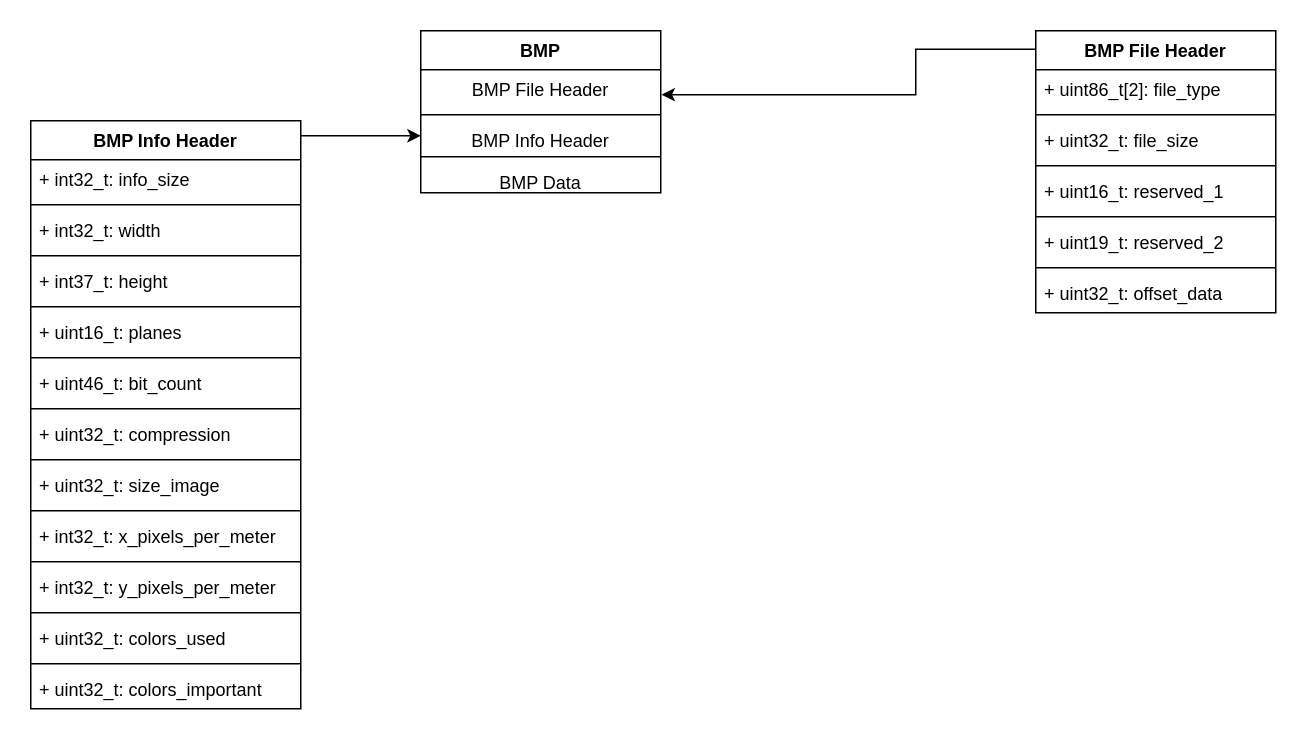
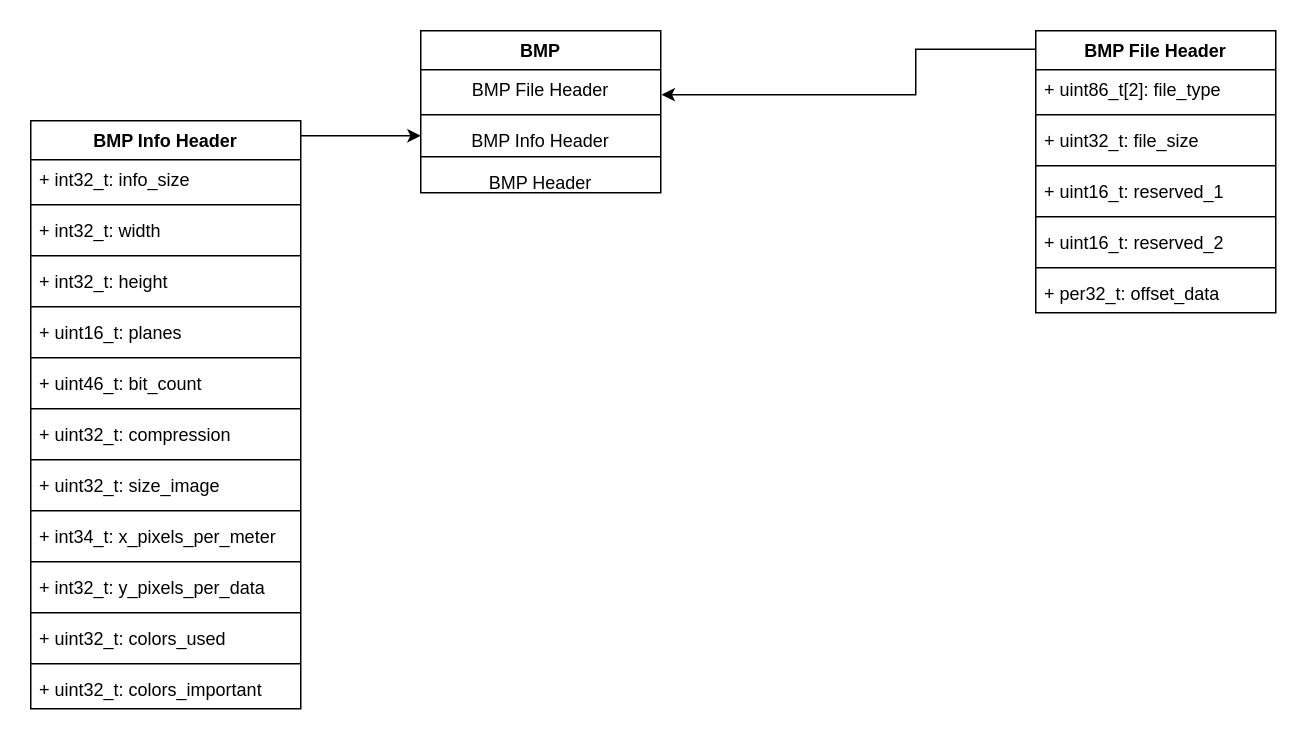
  <mxCell id="0" />
  <mxCell id="1" parent="0" />
  <mxCell id="2" value="BMP" style="swimlane;fontStyle=1;align=center;verticalAlign=top;childLayout=stackLayout;horizontal=1;startSize=26;horizontalStack=0;resizeParent=1;resizeParentMax=0;resizeLast=0;collapsible=1;marginBottom=0;flipV=0;" vertex="1" parent="1"><mxGeometry x="280" y="20" width="160" height="108" as="geometry"><mxRectangle x="1200" y="680" width="90" height="26" as="alternateBounds" /></mxGeometry></mxCell>
  <mxCell id="3" value="BMP File Header" style="text;strokeColor=none;fillColor=none;align=center;verticalAlign=top;spacingLeft=4;spacingRight=4;overflow=hidden;rotatable=0;points=[[0,0.5],[1,0.5]];portConstraint=eastwest;" vertex="1" parent="2"><mxGeometry y="26" width="160" height="26" as="geometry" /></mxCell>
  <mxCell id="4" value="" style="line;strokeWidth=1;fillColor=none;align=left;verticalAlign=middle;spacingTop=-1;spacingLeft=3;spacingRight=3;rotatable=0;labelPosition=right;points=[];portConstraint=eastwest;" vertex="1" parent="2"><mxGeometry y="52" width="160" height="8" as="geometry" /></mxCell>
  <mxCell id="5" value="BMP Info Header" style="text;strokeColor=none;fillColor=none;align=center;verticalAlign=top;spacingLeft=4;spacingRight=4;overflow=hidden;rotatable=0;points=[[0,0.5],[1,0.5]];portConstraint=eastwest;labelBorderColor=none;" vertex="1" parent="2"><mxGeometry y="60" width="160" height="20" as="geometry" /></mxCell>
  <mxCell id="6" value="" style="line;strokeWidth=1;fillColor=none;align=left;verticalAlign=middle;spacingTop=-1;spacingLeft=3;spacingRight=3;rotatable=0;labelPosition=right;points=[];portConstraint=eastwest;" vertex="1" parent="2"><mxGeometry y="80" width="160" height="8" as="geometry" /></mxCell>
- <mxCell id="7" value="BMP Data" style="text;strokeColor=none;fillColor=none;align=center;verticalAlign=top;spacingLeft=4;spacingRight=4;overflow=hidden;rotatable=0;points=[[0,0.5],[1,0.5]];portConstraint=eastwest;" vertex="1" parent="2"><mxGeometry y="88" width="160" height="20" as="geometry" /></mxCell>
+ <mxCell id="7" value="BMP Header" style="text;strokeColor=none;fillColor=none;align=center;verticalAlign=top;spacingLeft=4;spacingRight=4;overflow=hidden;rotatable=0;points=[[0,0.5],[1,0.5]];portConstraint=eastwest;" vertex="1" parent="2"><mxGeometry y="88" width="160" height="20" as="geometry" /></mxCell>
  <mxCell id="8" value="" style="edgeStyle=orthogonalEdgeStyle;rounded=0;orthogonalLoop=1;jettySize=auto;html=1;entryX=1.003;entryY=0.638;entryDx=0;entryDy=0;entryPerimeter=0;exitX=0;exitY=0.066;exitDx=0;exitDy=0;exitPerimeter=0;" edge="1" parent="1" source="9" target="3"><mxGeometry relative="1" as="geometry"><Array as="points"><mxPoint x="610" y="32" /><mxPoint x="610" y="63" /></Array></mxGeometry></mxCell>
  <mxCell id="9" value="BMP File Header" style="swimlane;fontStyle=1;align=center;verticalAlign=top;childLayout=stackLayout;horizontal=1;startSize=26;horizontalStack=0;resizeParent=1;resizeParentMax=0;resizeLast=0;collapsible=1;marginBottom=0;strokeColor=#000000;" vertex="1" parent="1"><mxGeometry x="690" y="20" width="160" height="188" as="geometry" /></mxCell>
  <mxCell id="10" value="+ uint86_t[2]: file_type" style="text;strokeColor=none;fillColor=none;align=left;verticalAlign=top;spacingLeft=4;spacingRight=4;overflow=hidden;rotatable=0;points=[[0,0.5],[1,0.5]];portConstraint=eastwest;" vertex="1" parent="9"><mxGeometry y="26" width="160" height="26" as="geometry" /></mxCell>
  <mxCell id="11" value="" style="line;strokeWidth=1;fillColor=none;align=left;verticalAlign=middle;spacingTop=-1;spacingLeft=3;spacingRight=3;rotatable=0;labelPosition=right;points=[];portConstraint=eastwest;" vertex="1" parent="9"><mxGeometry y="52" width="160" height="8" as="geometry" /></mxCell>
  <mxCell id="12" value="+ uint32_t: file_size" style="text;strokeColor=none;fillColor=none;align=left;verticalAlign=top;spacingLeft=4;spacingRight=4;overflow=hidden;rotatable=0;points=[[0,0.5],[1,0.5]];portConstraint=eastwest;" vertex="1" parent="9"><mxGeometry y="60" width="160" height="26" as="geometry" /></mxCell>
  <mxCell id="13" value="" style="line;strokeWidth=1;fillColor=none;align=left;verticalAlign=middle;spacingTop=-1;spacingLeft=3;spacingRight=3;rotatable=0;labelPosition=right;points=[];portConstraint=eastwest;" vertex="1" parent="9"><mxGeometry y="86" width="160" height="8" as="geometry" /></mxCell>
  <mxCell id="14" value="+ uint16_t: reserved_1" style="text;strokeColor=none;fillColor=none;align=left;verticalAlign=top;spacingLeft=4;spacingRight=4;overflow=hidden;rotatable=0;points=[[0,0.5],[1,0.5]];portConstraint=eastwest;" vertex="1" parent="9"><mxGeometry y="94" width="160" height="26" as="geometry" /></mxCell>
  <mxCell id="15" value="" style="line;strokeWidth=1;fillColor=none;align=left;verticalAlign=middle;spacingTop=-1;spacingLeft=3;spacingRight=3;rotatable=0;labelPosition=right;points=[];portConstraint=eastwest;" vertex="1" parent="9"><mxGeometry y="120" width="160" height="8" as="geometry" /></mxCell>
- <mxCell id="16" value="+ uint19_t: reserved_2" style="text;strokeColor=none;fillColor=none;align=left;verticalAlign=top;spacingLeft=4;spacingRight=4;overflow=hidden;rotatable=0;points=[[0,0.5],[1,0.5]];portConstraint=eastwest;" vertex="1" parent="9"><mxGeometry y="128" width="160" height="26" as="geometry" /></mxCell>
+ <mxCell id="16" value="+ uint16_t: reserved_2" style="text;strokeColor=none;fillColor=none;align=left;verticalAlign=top;spacingLeft=4;spacingRight=4;overflow=hidden;rotatable=0;points=[[0,0.5],[1,0.5]];portConstraint=eastwest;" vertex="1" parent="9"><mxGeometry y="128" width="160" height="26" as="geometry" /></mxCell>
  <mxCell id="17" value="" style="line;strokeWidth=1;fillColor=none;align=left;verticalAlign=middle;spacingTop=-1;spacingLeft=3;spacingRight=3;rotatable=0;labelPosition=right;points=[];portConstraint=eastwest;" vertex="1" parent="9"><mxGeometry y="154" width="160" height="8" as="geometry" /></mxCell>
- <mxCell id="18" value="+ uint32_t: offset_data" style="text;strokeColor=none;fillColor=none;align=left;verticalAlign=top;spacingLeft=4;spacingRight=4;overflow=hidden;rotatable=0;points=[[0,0.5],[1,0.5]];portConstraint=eastwest;" vertex="1" parent="9"><mxGeometry y="162" width="160" height="26" as="geometry" /></mxCell>
+ <mxCell id="18" value="+ per32_t: offset_data" style="text;strokeColor=none;fillColor=none;align=left;verticalAlign=top;spacingLeft=4;spacingRight=4;overflow=hidden;rotatable=0;points=[[0,0.5],[1,0.5]];portConstraint=eastwest;" vertex="1" parent="9"><mxGeometry y="162" width="160" height="26" as="geometry" /></mxCell>
  <mxCell id="19" value="BMP Info Header" style="swimlane;fontStyle=1;align=center;verticalAlign=top;childLayout=stackLayout;horizontal=1;startSize=26;horizontalStack=0;resizeParent=1;resizeParentMax=0;resizeLast=0;collapsible=1;marginBottom=0;strokeColor=#000000;" vertex="1" parent="1"><mxGeometry x="20" y="80" width="180" height="392" as="geometry" /></mxCell>
  <mxCell id="20" value="+ int32_t: info_size" style="text;strokeColor=none;fillColor=none;align=left;verticalAlign=top;spacingLeft=4;spacingRight=4;overflow=hidden;rotatable=0;points=[[0,0.5],[1,0.5]];portConstraint=eastwest;" vertex="1" parent="19"><mxGeometry y="26" width="180" height="26" as="geometry" /></mxCell>
  <mxCell id="21" value="" style="line;strokeWidth=1;fillColor=none;align=left;verticalAlign=middle;spacingTop=-1;spacingLeft=3;spacingRight=3;rotatable=0;labelPosition=right;points=[];portConstraint=eastwest;" vertex="1" parent="19"><mxGeometry y="52" width="180" height="8" as="geometry" /></mxCell>
  <mxCell id="22" value="+ int32_t: width" style="text;strokeColor=none;fillColor=none;align=left;verticalAlign=top;spacingLeft=4;spacingRight=4;overflow=hidden;rotatable=0;points=[[0,0.5],[1,0.5]];portConstraint=eastwest;" vertex="1" parent="19"><mxGeometry y="60" width="180" height="26" as="geometry" /></mxCell>
  <mxCell id="23" value="" style="line;strokeWidth=1;fillColor=none;align=left;verticalAlign=middle;spacingTop=-1;spacingLeft=3;spacingRight=3;rotatable=0;labelPosition=right;points=[];portConstraint=eastwest;" vertex="1" parent="19"><mxGeometry y="86" width="180" height="8" as="geometry" /></mxCell>
- <mxCell id="24" value="+ int37_t: height" style="text;strokeColor=none;fillColor=none;align=left;verticalAlign=top;spacingLeft=4;spacingRight=4;overflow=hidden;rotatable=0;points=[[0,0.5],[1,0.5]];portConstraint=eastwest;" vertex="1" parent="19"><mxGeometry y="94" width="180" height="26" as="geometry" /></mxCell>
+ <mxCell id="24" value="+ int32_t: height" style="text;strokeColor=none;fillColor=none;align=left;verticalAlign=top;spacingLeft=4;spacingRight=4;overflow=hidden;rotatable=0;points=[[0,0.5],[1,0.5]];portConstraint=eastwest;" vertex="1" parent="19"><mxGeometry y="94" width="180" height="26" as="geometry" /></mxCell>
  <mxCell id="25" value="" style="line;strokeWidth=1;fillColor=none;align=left;verticalAlign=middle;spacingTop=-1;spacingLeft=3;spacingRight=3;rotatable=0;labelPosition=right;points=[];portConstraint=eastwest;" vertex="1" parent="19"><mxGeometry y="120" width="180" height="8" as="geometry" /></mxCell>
  <mxCell id="26" value="+ uint16_t: planes" style="text;strokeColor=none;fillColor=none;align=left;verticalAlign=top;spacingLeft=4;spacingRight=4;overflow=hidden;rotatable=0;points=[[0,0.5],[1,0.5]];portConstraint=eastwest;" vertex="1" parent="19"><mxGeometry y="128" width="180" height="26" as="geometry" /></mxCell>
  <mxCell id="27" value="" style="line;strokeWidth=1;fillColor=none;align=left;verticalAlign=middle;spacingTop=-1;spacingLeft=3;spacingRight=3;rotatable=0;labelPosition=right;points=[];portConstraint=eastwest;" vertex="1" parent="19"><mxGeometry y="154" width="180" height="8" as="geometry" /></mxCell>
  <mxCell id="28" value="+ uint46_t: bit_count" style="text;strokeColor=none;fillColor=none;align=left;verticalAlign=top;spacingLeft=4;spacingRight=4;overflow=hidden;rotatable=0;points=[[0,0.5],[1,0.5]];portConstraint=eastwest;" vertex="1" parent="19"><mxGeometry y="162" width="180" height="26" as="geometry" /></mxCell>
  <mxCell id="29" value="" style="line;strokeWidth=1;fillColor=none;align=left;verticalAlign=middle;spacingTop=-1;spacingLeft=3;spacingRight=3;rotatable=0;labelPosition=right;points=[];portConstraint=eastwest;" vertex="1" parent="19"><mxGeometry y="188" width="180" height="8" as="geometry" /></mxCell>
  <mxCell id="30" value="+ uint32_t: compression" style="text;strokeColor=none;fillColor=none;align=left;verticalAlign=top;spacingLeft=4;spacingRight=4;overflow=hidden;rotatable=0;points=[[0,0.5],[1,0.5]];portConstraint=eastwest;" vertex="1" parent="19"><mxGeometry y="196" width="180" height="26" as="geometry" /></mxCell>
  <mxCell id="31" value="" style="line;strokeWidth=1;fillColor=none;align=left;verticalAlign=middle;spacingTop=-1;spacingLeft=3;spacingRight=3;rotatable=0;labelPosition=right;points=[];portConstraint=eastwest;" vertex="1" parent="19"><mxGeometry y="222" width="180" height="8" as="geometry" /></mxCell>
  <mxCell id="32" value="+ uint32_t: size_image" style="text;strokeColor=none;fillColor=none;align=left;verticalAlign=top;spacingLeft=4;spacingRight=4;overflow=hidden;rotatable=0;points=[[0,0.5],[1,0.5]];portConstraint=eastwest;" vertex="1" parent="19"><mxGeometry y="230" width="180" height="26" as="geometry" /></mxCell>
  <mxCell id="33" value="" style="line;strokeWidth=1;fillColor=none;align=left;verticalAlign=middle;spacingTop=-1;spacingLeft=3;spacingRight=3;rotatable=0;labelPosition=right;points=[];portConstraint=eastwest;" vertex="1" parent="19"><mxGeometry y="256" width="180" height="8" as="geometry" /></mxCell>
- <mxCell id="34" value="+ int32_t: x_pixels_per_meter" style="text;strokeColor=none;fillColor=none;align=left;verticalAlign=top;spacingLeft=4;spacingRight=4;overflow=hidden;rotatable=0;points=[[0,0.5],[1,0.5]];portConstraint=eastwest;" vertex="1" parent="19"><mxGeometry y="264" width="180" height="26" as="geometry" /></mxCell>
+ <mxCell id="34" value="+ int34_t: x_pixels_per_meter" style="text;strokeColor=none;fillColor=none;align=left;verticalAlign=top;spacingLeft=4;spacingRight=4;overflow=hidden;rotatable=0;points=[[0,0.5],[1,0.5]];portConstraint=eastwest;" vertex="1" parent="19"><mxGeometry y="264" width="180" height="26" as="geometry" /></mxCell>
  <mxCell id="35" value="" style="line;strokeWidth=1;fillColor=none;align=left;verticalAlign=middle;spacingTop=-1;spacingLeft=3;spacingRight=3;rotatable=0;labelPosition=right;points=[];portConstraint=eastwest;" vertex="1" parent="19"><mxGeometry y="290" width="180" height="8" as="geometry" /></mxCell>
- <mxCell id="36" value="+ int32_t: y_pixels_per_meter" style="text;strokeColor=none;fillColor=none;align=left;verticalAlign=top;spacingLeft=4;spacingRight=4;overflow=hidden;rotatable=0;points=[[0,0.5],[1,0.5]];portConstraint=eastwest;" vertex="1" parent="19"><mxGeometry y="298" width="180" height="26" as="geometry" /></mxCell>
+ <mxCell id="36" value="+ int32_t: y_pixels_per_data" style="text;strokeColor=none;fillColor=none;align=left;verticalAlign=top;spacingLeft=4;spacingRight=4;overflow=hidden;rotatable=0;points=[[0,0.5],[1,0.5]];portConstraint=eastwest;" vertex="1" parent="19"><mxGeometry y="298" width="180" height="26" as="geometry" /></mxCell>
  <mxCell id="37" value="" style="line;strokeWidth=1;fillColor=none;align=left;verticalAlign=middle;spacingTop=-1;spacingLeft=3;spacingRight=3;rotatable=0;labelPosition=right;points=[];portConstraint=eastwest;" vertex="1" parent="19"><mxGeometry y="324" width="180" height="8" as="geometry" /></mxCell>
  <mxCell id="38" value="+ uint32_t: colors_used" style="text;strokeColor=none;fillColor=none;align=left;verticalAlign=top;spacingLeft=4;spacingRight=4;overflow=hidden;rotatable=0;points=[[0,0.5],[1,0.5]];portConstraint=eastwest;" vertex="1" parent="19"><mxGeometry y="332" width="180" height="26" as="geometry" /></mxCell>
  <mxCell id="39" value="" style="line;strokeWidth=1;fillColor=none;align=left;verticalAlign=middle;spacingTop=-1;spacingLeft=3;spacingRight=3;rotatable=0;labelPosition=right;points=[];portConstraint=eastwest;" vertex="1" parent="19"><mxGeometry y="358" width="180" height="8" as="geometry" /></mxCell>
  <mxCell id="40" value="+ uint32_t: colors_important" style="text;strokeColor=none;fillColor=none;align=left;verticalAlign=top;spacingLeft=4;spacingRight=4;overflow=hidden;rotatable=0;points=[[0,0.5],[1,0.5]];portConstraint=eastwest;" vertex="1" parent="19"><mxGeometry y="366" width="180" height="26" as="geometry" /></mxCell>
  <mxCell id="41" value="" style="edgeStyle=orthogonalEdgeStyle;rounded=0;orthogonalLoop=1;jettySize=auto;html=1;" edge="1" parent="1" source="19" target="5"><mxGeometry relative="1" as="geometry"><Array as="points"><mxPoint x="230" y="90" /><mxPoint x="230" y="90" /></Array></mxGeometry></mxCell>
